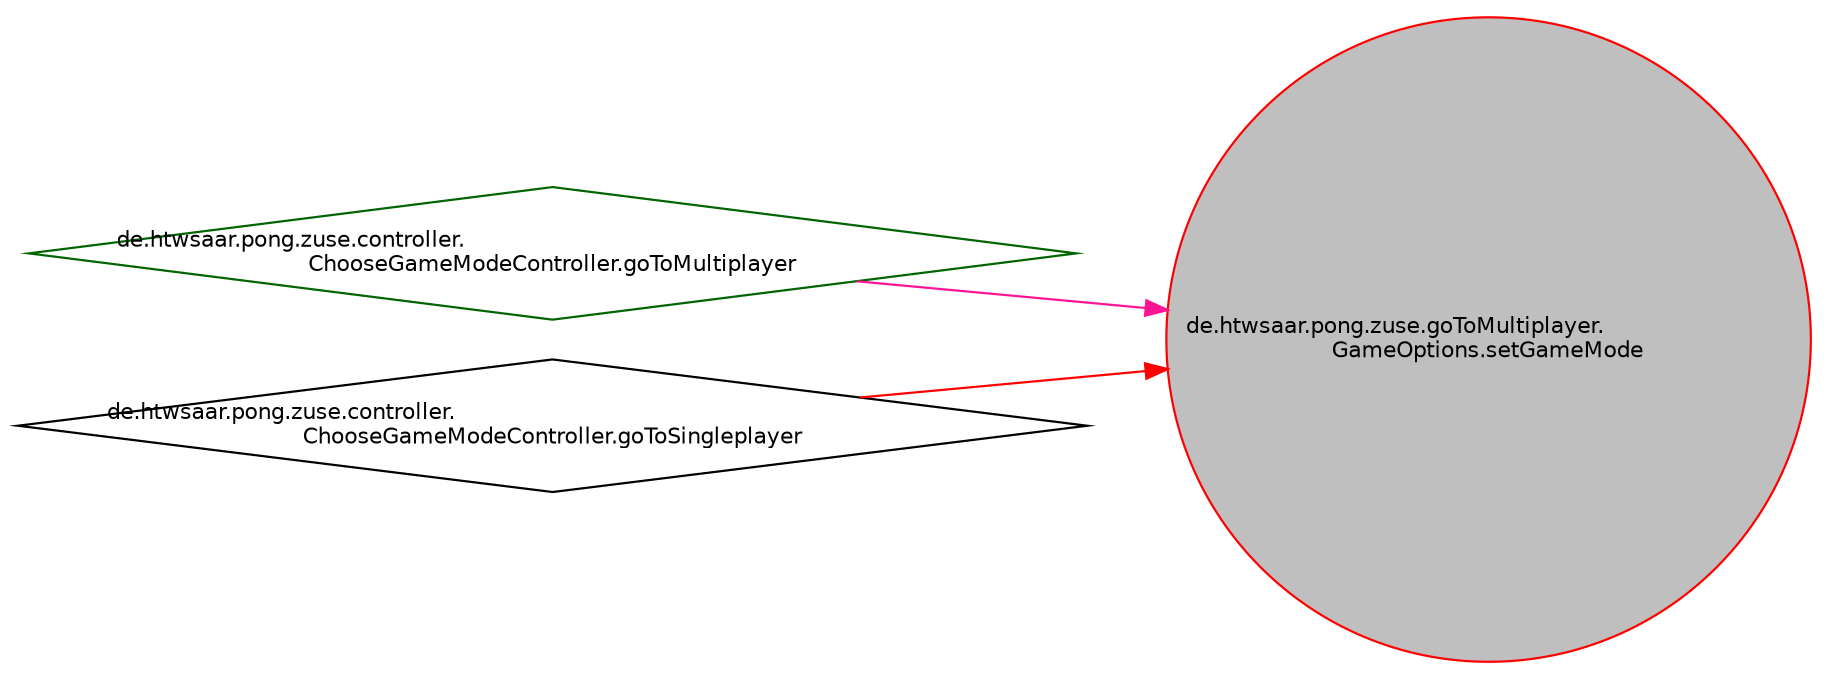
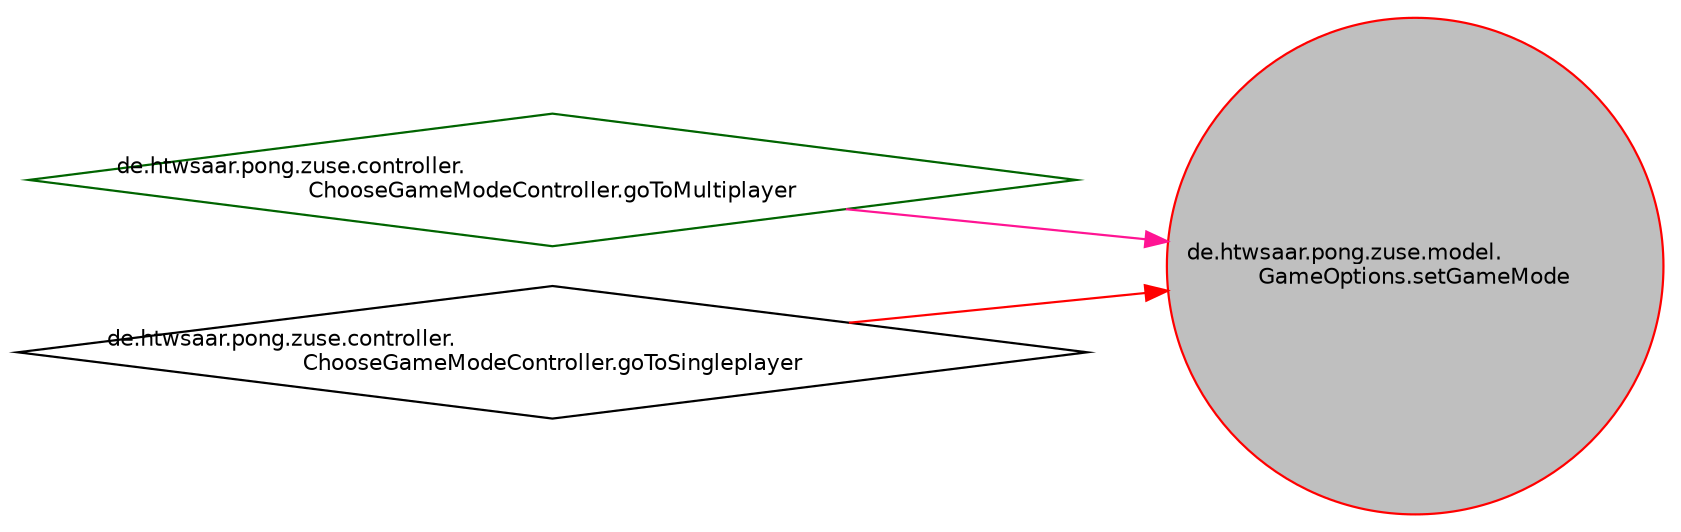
  digraph {
    rankdir=RL
    node [fillcolor=white fontname=Helvetica fontsize=10 shape=diamond style=filled]
    edge [dir=back fontname=Helvetica fontsize=10 labelfontname=Helvetica labelfontsize=10 style=solid]
-   n1 [color=red fillcolor=grey75 fontcolor=black height=0.2 label="de.htwsaar.pong.zuse.goToMultiplayer.\lGameOptions.setGameMode" shape=circle width=0.4]
+   n1 [color=red fillcolor=grey75 fontcolor=black height=0.2 label="de.htwsaar.pong.zuse.model.\lGameOptions.setGameMode" shape=circle width=0.4]
    n2 [color=darkgreen height=0.2 label="de.htwsaar.pong.zuse.controller.\lChooseGameModeController.goToMultiplayer" width=0.4]
    n3 [color=black height=0.2 label="de.htwsaar.pong.zuse.controller.\lChooseGameModeController.goToSingleplayer" width=0.4]
    n1 -> n2 [color=deeppink]
    n1 -> n3 [color=red]
  }
